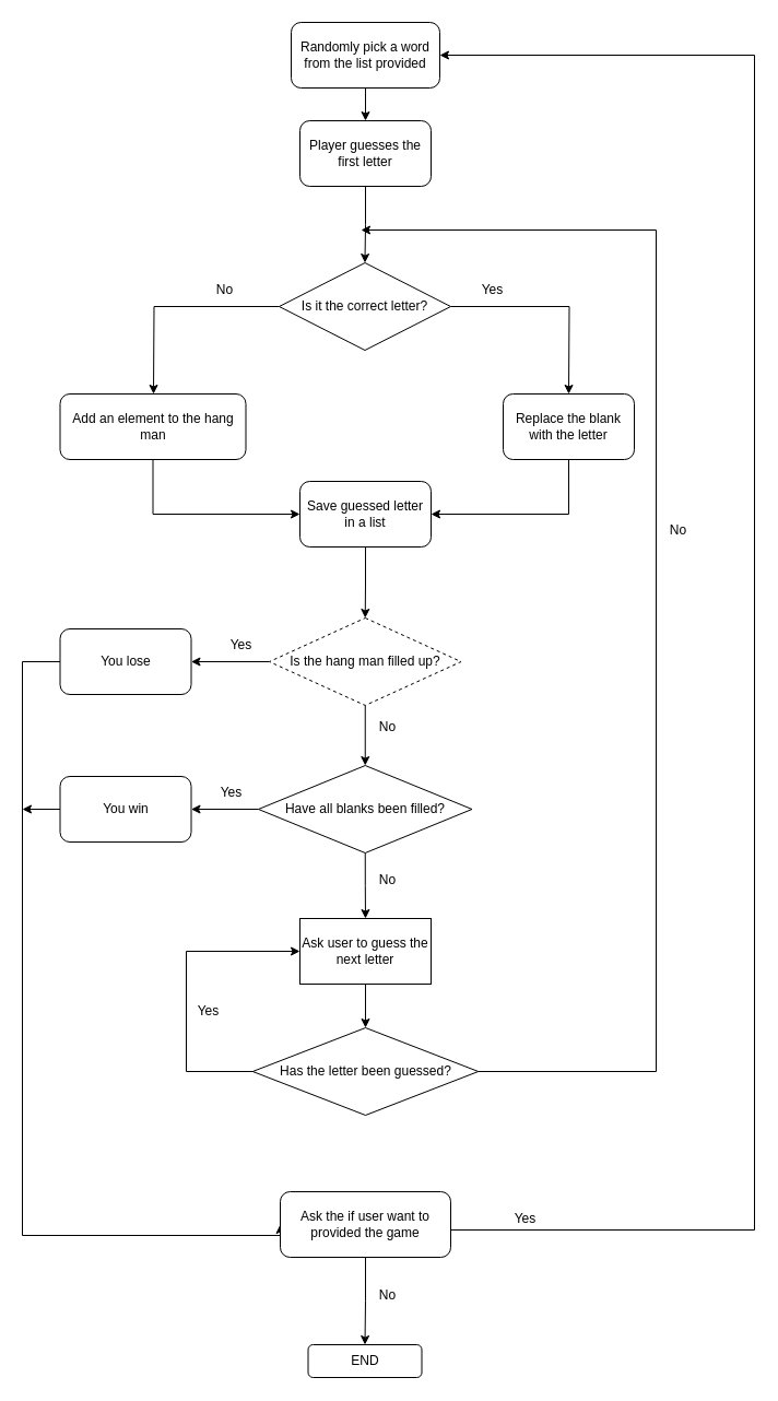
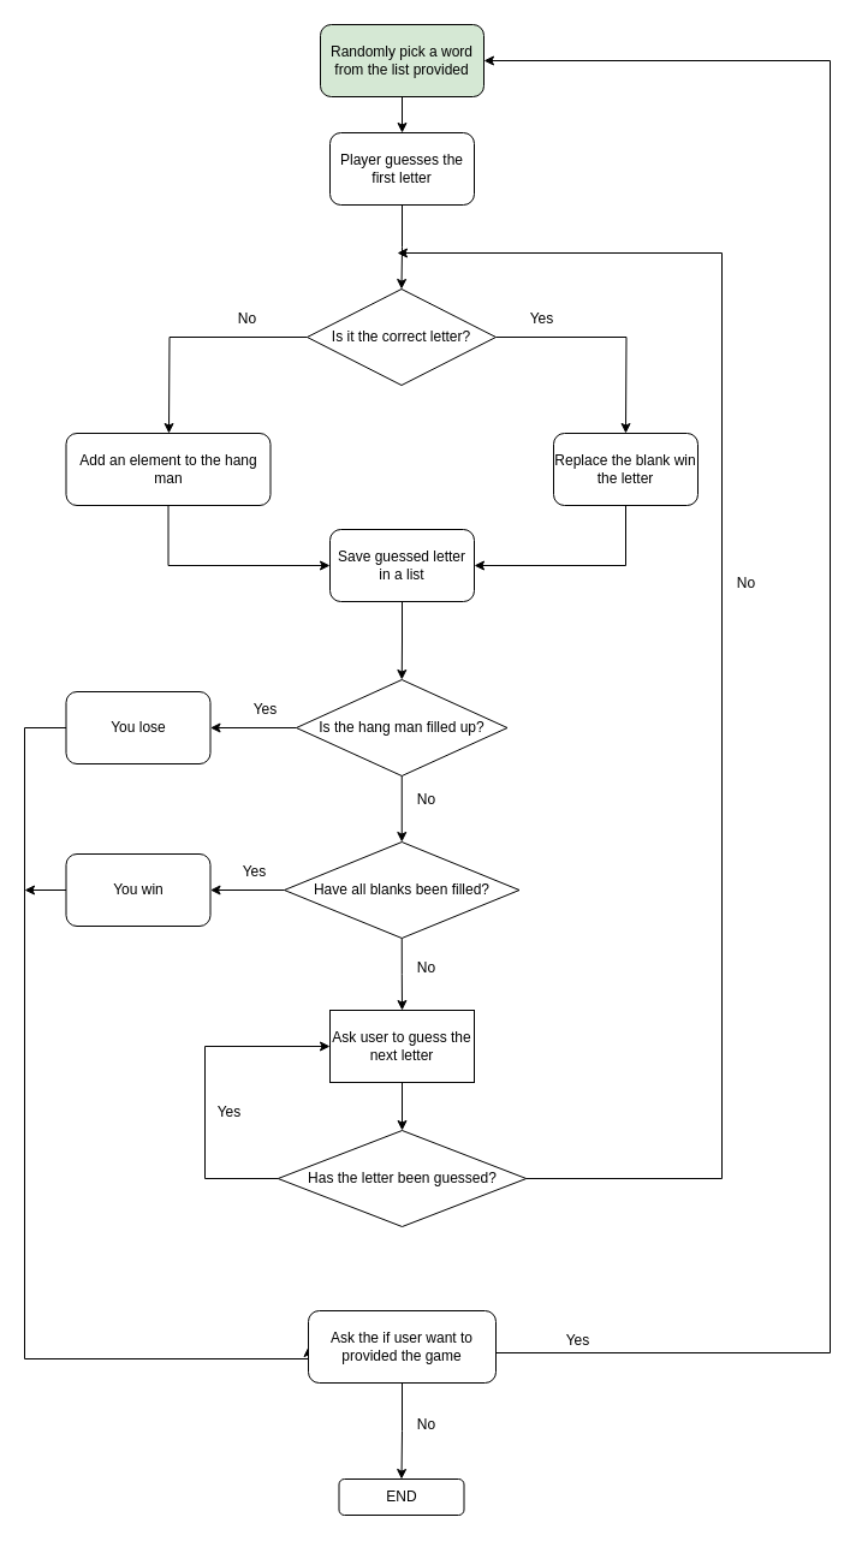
  <mxCell id="0" />
  <mxCell id="1" parent="0" />
  <mxCell id="2" style="edgeStyle=orthogonalEdgeStyle;rounded=0;orthogonalLoop=1;jettySize=auto;html=1;exitX=0;exitY=0.5;exitDx=0;exitDy=0;entryX=1;entryY=0.5;entryDx=0;entryDy=0;" edge="1" parent="1"><mxGeometry relative="1" as="geometry"><mxPoint x="21.25" y="615" as="sourcePoint" /></mxGeometry></mxCell>
  <mxCell id="3" style="edgeStyle=orthogonalEdgeStyle;rounded=0;orthogonalLoop=1;jettySize=auto;html=1;exitX=0.5;exitY=1;exitDx=0;exitDy=0;entryX=0.5;entryY=0;entryDx=0;entryDy=0;" edge="1" parent="1" source="4" target="6"><mxGeometry relative="1" as="geometry" /></mxCell>
- <mxCell id="4" value="Randomly pick a word from the list provided" style="rounded=1;whiteSpace=wrap;html=1;" vertex="1" parent="1"><mxGeometry x="266" y="20" width="136" height="60" as="geometry" /></mxCell>
+ <mxCell id="4" value="Randomly pick a word from the list provided" style="rounded=1;whiteSpace=wrap;html=1;fillColor=#d5e8d4;" vertex="1" parent="1"><mxGeometry x="266" y="20" width="136" height="60" as="geometry" /></mxCell>
  <mxCell id="5" style="edgeStyle=orthogonalEdgeStyle;rounded=0;orthogonalLoop=1;jettySize=auto;html=1;exitX=0.5;exitY=1;exitDx=0;exitDy=0;entryX=0.5;entryY=0;entryDx=0;entryDy=0;" edge="1" parent="1" source="6" target="9"><mxGeometry relative="1" as="geometry" /></mxCell>
  <mxCell id="6" value="Player guesses the first letter" style="rounded=1;whiteSpace=wrap;html=1;" vertex="1" parent="1"><mxGeometry x="274" y="110" width="120" height="60" as="geometry" /></mxCell>
  <mxCell id="7" style="edgeStyle=orthogonalEdgeStyle;rounded=0;orthogonalLoop=1;jettySize=auto;html=1;exitX=1;exitY=0.5;exitDx=0;exitDy=0;" edge="1" parent="1" source="9"><mxGeometry relative="1" as="geometry"><mxPoint x="520" y="360" as="targetPoint" /></mxGeometry></mxCell>
  <mxCell id="8" style="edgeStyle=orthogonalEdgeStyle;rounded=0;orthogonalLoop=1;jettySize=auto;html=1;exitX=0;exitY=0.5;exitDx=0;exitDy=0;" edge="1" parent="1" source="9"><mxGeometry relative="1" as="geometry"><mxPoint x="140" y="360" as="targetPoint" /></mxGeometry></mxCell>
  <mxCell id="9" value="Is it the correct letter?" style="rhombus;whiteSpace=wrap;html=1;" vertex="1" parent="1"><mxGeometry x="255" y="240" width="157" height="80" as="geometry" /></mxCell>
  <mxCell id="10" value="Yes" style="text;html=1;align=center;verticalAlign=middle;resizable=0;points=[];autosize=1;strokeColor=none;fillColor=none;" vertex="1" parent="1"><mxGeometry x="430" y="250" width="40" height="30" as="geometry" /></mxCell>
  <mxCell id="11" value="No" style="text;html=1;align=center;verticalAlign=middle;resizable=0;points=[];autosize=1;strokeColor=none;fillColor=none;" vertex="1" parent="1"><mxGeometry x="184.5" y="250" width="40" height="30" as="geometry" /></mxCell>
  <mxCell id="12" style="edgeStyle=orthogonalEdgeStyle;rounded=0;orthogonalLoop=1;jettySize=auto;html=1;exitX=0.5;exitY=1;exitDx=0;exitDy=0;entryX=0;entryY=0.5;entryDx=0;entryDy=0;" edge="1" parent="1" source="13" target="17"><mxGeometry relative="1" as="geometry" /></mxCell>
  <mxCell id="13" value="Add an element to the hang man" style="rounded=1;whiteSpace=wrap;html=1;" vertex="1" parent="1"><mxGeometry x="54.5" y="360" width="170" height="60" as="geometry" /></mxCell>
  <mxCell id="14" style="edgeStyle=orthogonalEdgeStyle;rounded=0;orthogonalLoop=1;jettySize=auto;html=1;exitX=0.5;exitY=1;exitDx=0;exitDy=0;entryX=1;entryY=0.5;entryDx=0;entryDy=0;" edge="1" parent="1" source="15" target="17"><mxGeometry relative="1" as="geometry" /></mxCell>
- <mxCell id="15" value="Replace the blank with the letter" style="rounded=1;whiteSpace=wrap;html=1;" vertex="1" parent="1"><mxGeometry x="460" y="360" width="120" height="60" as="geometry" /></mxCell>
+ <mxCell id="15" value="Replace the blank win the letter" style="rounded=1;whiteSpace=wrap;html=1;" vertex="1" parent="1"><mxGeometry x="460" y="360" width="120" height="60" as="geometry" /></mxCell>
  <mxCell id="16" style="edgeStyle=orthogonalEdgeStyle;rounded=0;orthogonalLoop=1;jettySize=auto;html=1;exitX=0.5;exitY=1;exitDx=0;exitDy=0;entryX=0.5;entryY=0;entryDx=0;entryDy=0;" edge="1" parent="1" source="17" target="27"><mxGeometry relative="1" as="geometry" /></mxCell>
  <mxCell id="17" value="Save guessed letter in a list" style="rounded=1;whiteSpace=wrap;html=1;" vertex="1" parent="1"><mxGeometry x="274" y="440" width="120" height="60" as="geometry" /></mxCell>
  <mxCell id="18" style="edgeStyle=orthogonalEdgeStyle;rounded=0;orthogonalLoop=1;jettySize=auto;html=1;exitX=0.5;exitY=1;exitDx=0;exitDy=0;entryX=0.5;entryY=0;entryDx=0;entryDy=0;" edge="1" parent="1" source="19" target="22"><mxGeometry relative="1" as="geometry" /></mxCell>
  <mxCell id="19" value="Ask user to guess the next letter" style="whiteSpace=wrap;html=1;rounded=0;" vertex="1" parent="1"><mxGeometry x="274" y="840" width="120" height="60" as="geometry" /></mxCell>
  <mxCell id="20" style="edgeStyle=orthogonalEdgeStyle;rounded=0;orthogonalLoop=1;jettySize=auto;html=1;exitX=1;exitY=0.5;exitDx=0;exitDy=0;" edge="1" parent="1" source="22"><mxGeometry relative="1" as="geometry"><mxPoint x="330" y="210" as="targetPoint" /><Array as="points"><mxPoint x="600" y="980" /><mxPoint x="600" y="210" /></Array></mxGeometry></mxCell>
  <mxCell id="21" style="edgeStyle=orthogonalEdgeStyle;rounded=0;orthogonalLoop=1;jettySize=auto;html=1;exitX=0;exitY=0.5;exitDx=0;exitDy=0;entryX=0;entryY=0.5;entryDx=0;entryDy=0;" edge="1" parent="1" source="22" target="19"><mxGeometry relative="1" as="geometry"><Array as="points"><mxPoint x="170" y="980" /><mxPoint x="170" y="870" /></Array></mxGeometry></mxCell>
  <mxCell id="22" value="Has the letter been guessed?" style="rhombus;whiteSpace=wrap;html=1;" vertex="1" parent="1"><mxGeometry x="230.75" y="940" width="206.5" height="80" as="geometry" /></mxCell>
  <mxCell id="23" value="Yes" style="text;html=1;align=center;verticalAlign=middle;resizable=0;points=[];autosize=1;strokeColor=none;fillColor=none;" vertex="1" parent="1"><mxGeometry x="170" y="910" width="40" height="30" as="geometry" /></mxCell>
  <mxCell id="24" value="No" style="text;html=1;align=center;verticalAlign=middle;resizable=0;points=[];autosize=1;strokeColor=none;fillColor=none;" vertex="1" parent="1"><mxGeometry x="600" y="470" width="40" height="30" as="geometry" /></mxCell>
  <mxCell id="25" style="edgeStyle=orthogonalEdgeStyle;rounded=0;orthogonalLoop=1;jettySize=auto;html=1;exitX=0;exitY=0.5;exitDx=0;exitDy=0;entryX=1;entryY=0.5;entryDx=0;entryDy=0;" edge="1" parent="1" source="27" target="29"><mxGeometry relative="1" as="geometry" /></mxCell>
  <mxCell id="26" style="edgeStyle=orthogonalEdgeStyle;rounded=0;orthogonalLoop=1;jettySize=auto;html=1;exitX=0.5;exitY=1;exitDx=0;exitDy=0;entryX=0.5;entryY=0;entryDx=0;entryDy=0;" edge="1" parent="1" source="27" target="34"><mxGeometry relative="1" as="geometry" /></mxCell>
- <mxCell id="27" value="Is the hang man filled up?" style="rhombus;whiteSpace=wrap;html=1;dashed=1;" vertex="1" parent="1"><mxGeometry x="246" y="565" width="175.5" height="80" as="geometry" /></mxCell>
+ <mxCell id="27" value="Is the hang man filled up?" style="rhombus;whiteSpace=wrap;html=1;" vertex="1" parent="1"><mxGeometry x="246" y="565" width="175.5" height="80" as="geometry" /></mxCell>
  <mxCell id="28" style="edgeStyle=orthogonalEdgeStyle;rounded=0;orthogonalLoop=1;jettySize=auto;html=1;exitX=0;exitY=0.5;exitDx=0;exitDy=0;entryX=0;entryY=0.5;entryDx=0;entryDy=0;" edge="1" parent="1" source="29" target="41"><mxGeometry relative="1" as="geometry"><Array as="points"><mxPoint x="20" y="605" /><mxPoint x="20" y="1130" /><mxPoint x="256" y="1130" /></Array><mxPoint x="230" y="1160" as="targetPoint" /></mxGeometry></mxCell>
  <mxCell id="29" value="You lose" style="rounded=1;whiteSpace=wrap;html=1;" vertex="1" parent="1"><mxGeometry x="54.5" y="575" width="120" height="60" as="geometry" /></mxCell>
  <mxCell id="30" value="Yes" style="text;html=1;align=center;verticalAlign=middle;resizable=0;points=[];autosize=1;strokeColor=none;fillColor=none;" vertex="1" parent="1"><mxGeometry x="200" y="575" width="40" height="30" as="geometry" /></mxCell>
  <mxCell id="31" value="No" style="text;html=1;align=center;verticalAlign=middle;resizable=0;points=[];autosize=1;strokeColor=none;fillColor=none;" vertex="1" parent="1"><mxGeometry x="334" y="790" width="40" height="30" as="geometry" /></mxCell>
  <mxCell id="32" style="edgeStyle=orthogonalEdgeStyle;rounded=0;orthogonalLoop=1;jettySize=auto;html=1;exitX=0.5;exitY=1;exitDx=0;exitDy=0;entryX=0.5;entryY=0;entryDx=0;entryDy=0;" edge="1" parent="1" source="34" target="19"><mxGeometry relative="1" as="geometry" /></mxCell>
  <mxCell id="33" style="edgeStyle=orthogonalEdgeStyle;rounded=0;orthogonalLoop=1;jettySize=auto;html=1;exitX=0;exitY=0.5;exitDx=0;exitDy=0;entryX=1;entryY=0.5;entryDx=0;entryDy=0;" edge="1" parent="1" source="34" target="37"><mxGeometry relative="1" as="geometry" /></mxCell>
  <mxCell id="34" value="Have all blanks been filled?" style="rhombus;whiteSpace=wrap;html=1;" vertex="1" parent="1"><mxGeometry x="236" y="700" width="195.5" height="80" as="geometry" /></mxCell>
  <mxCell id="35" value="Yes" style="text;html=1;align=center;verticalAlign=middle;resizable=0;points=[];autosize=1;strokeColor=none;fillColor=none;" vertex="1" parent="1"><mxGeometry x="190.75" y="710" width="40" height="30" as="geometry" /></mxCell>
  <mxCell id="36" style="edgeStyle=orthogonalEdgeStyle;rounded=0;orthogonalLoop=1;jettySize=auto;html=1;exitX=0;exitY=0.5;exitDx=0;exitDy=0;" edge="1" parent="1" source="37"><mxGeometry relative="1" as="geometry"><mxPoint x="20" y="740" as="targetPoint" /></mxGeometry></mxCell>
  <mxCell id="37" value="You win" style="rounded=1;whiteSpace=wrap;html=1;" vertex="1" parent="1"><mxGeometry x="54.5" y="710" width="120" height="60" as="geometry" /></mxCell>
  <mxCell id="38" value="No" style="text;html=1;align=center;verticalAlign=middle;resizable=0;points=[];autosize=1;strokeColor=none;fillColor=none;" vertex="1" parent="1"><mxGeometry x="334" y="650" width="40" height="30" as="geometry" /></mxCell>
  <mxCell id="39" style="edgeStyle=orthogonalEdgeStyle;rounded=0;orthogonalLoop=1;jettySize=auto;html=1;exitX=1;exitY=0.5;exitDx=0;exitDy=0;entryX=1;entryY=0.5;entryDx=0;entryDy=0;" edge="1" parent="1" source="41" target="4"><mxGeometry relative="1" as="geometry"><Array as="points"><mxPoint x="690" y="1125" /><mxPoint x="690" y="50" /></Array></mxGeometry></mxCell>
  <mxCell id="40" style="edgeStyle=orthogonalEdgeStyle;rounded=0;orthogonalLoop=1;jettySize=auto;html=1;exitX=0.5;exitY=1;exitDx=0;exitDy=0;entryX=0.5;entryY=0;entryDx=0;entryDy=0;" edge="1" parent="1" source="41" target="44"><mxGeometry relative="1" as="geometry" /></mxCell>
  <mxCell id="41" value="Ask the if user want to provided the game" style="rounded=1;whiteSpace=wrap;html=1;" vertex="1" parent="1"><mxGeometry x="256" y="1090" width="156" height="60" as="geometry" /></mxCell>
  <mxCell id="42" value="Yes" style="text;html=1;align=center;verticalAlign=middle;resizable=0;points=[];autosize=1;strokeColor=none;fillColor=none;" vertex="1" parent="1"><mxGeometry x="460" y="1100" width="40" height="30" as="geometry" /></mxCell>
  <mxCell id="43" value="No" style="text;html=1;align=center;verticalAlign=middle;resizable=0;points=[];autosize=1;strokeColor=none;fillColor=none;" vertex="1" parent="1"><mxGeometry x="334" y="1170" width="40" height="30" as="geometry" /></mxCell>
  <mxCell id="44" value="END" style="rounded=1;whiteSpace=wrap;html=1;" vertex="1" parent="1"><mxGeometry x="281.5" y="1230" width="104" height="30" as="geometry" /></mxCell>
